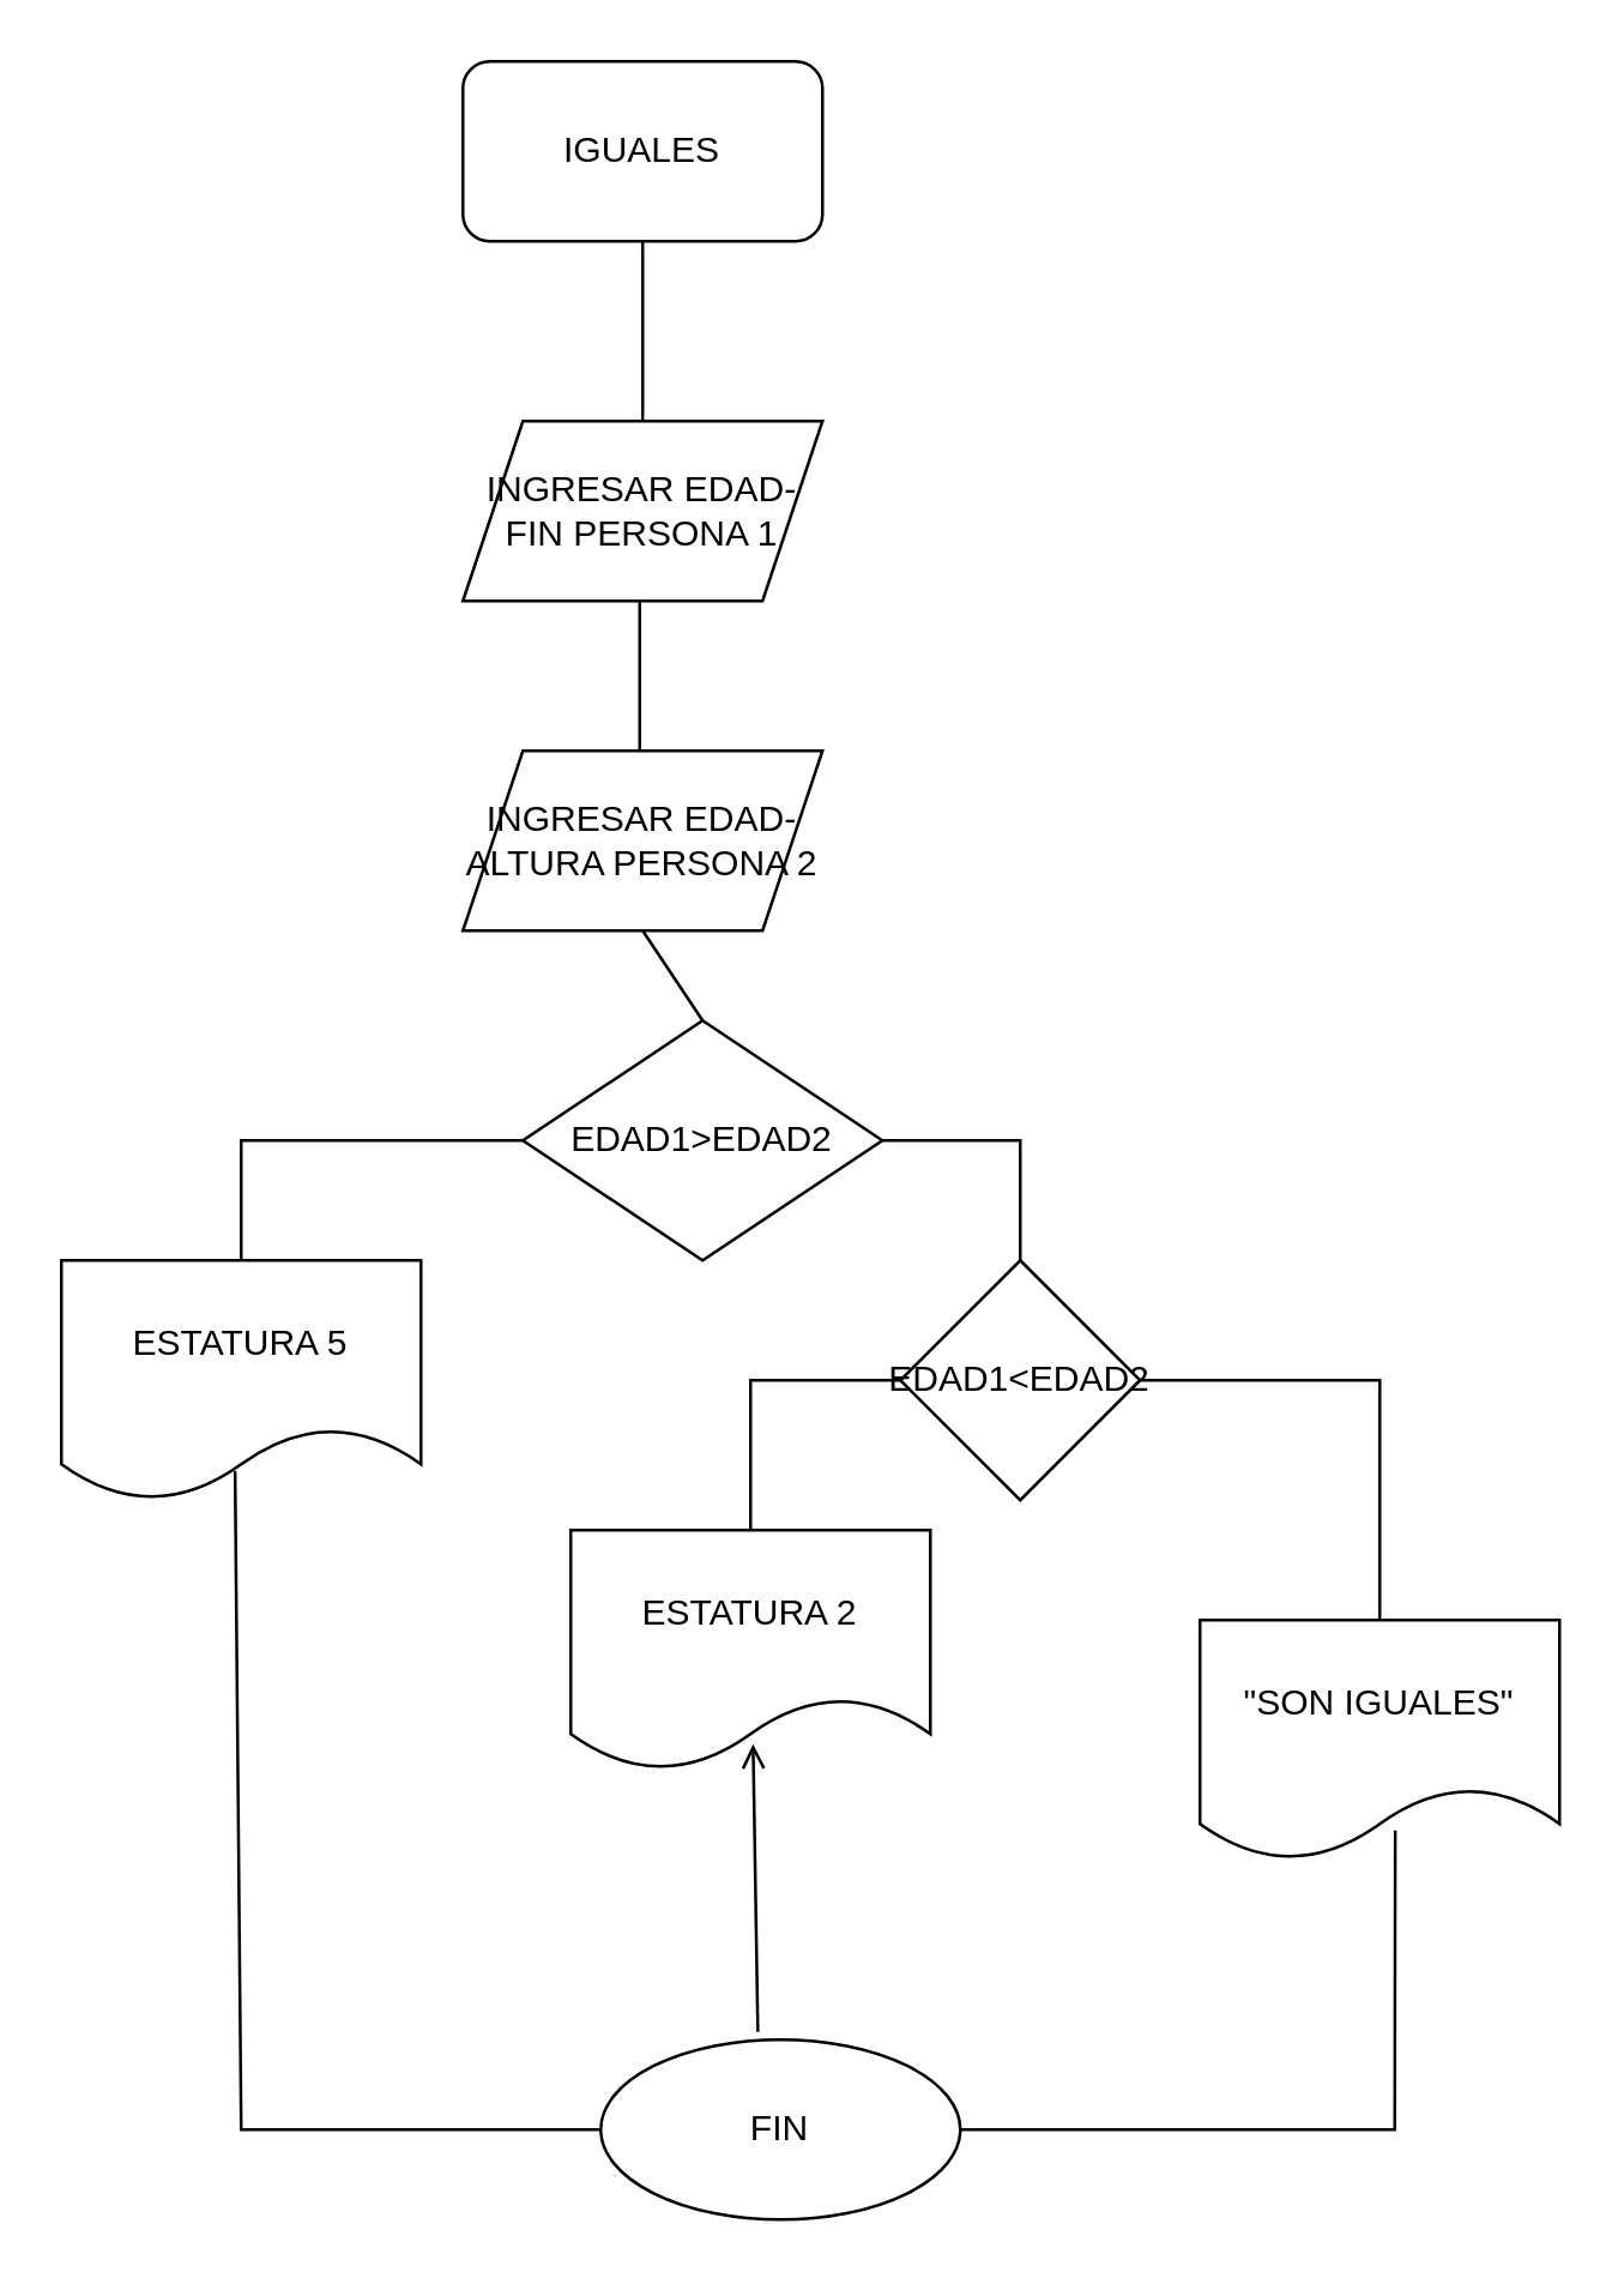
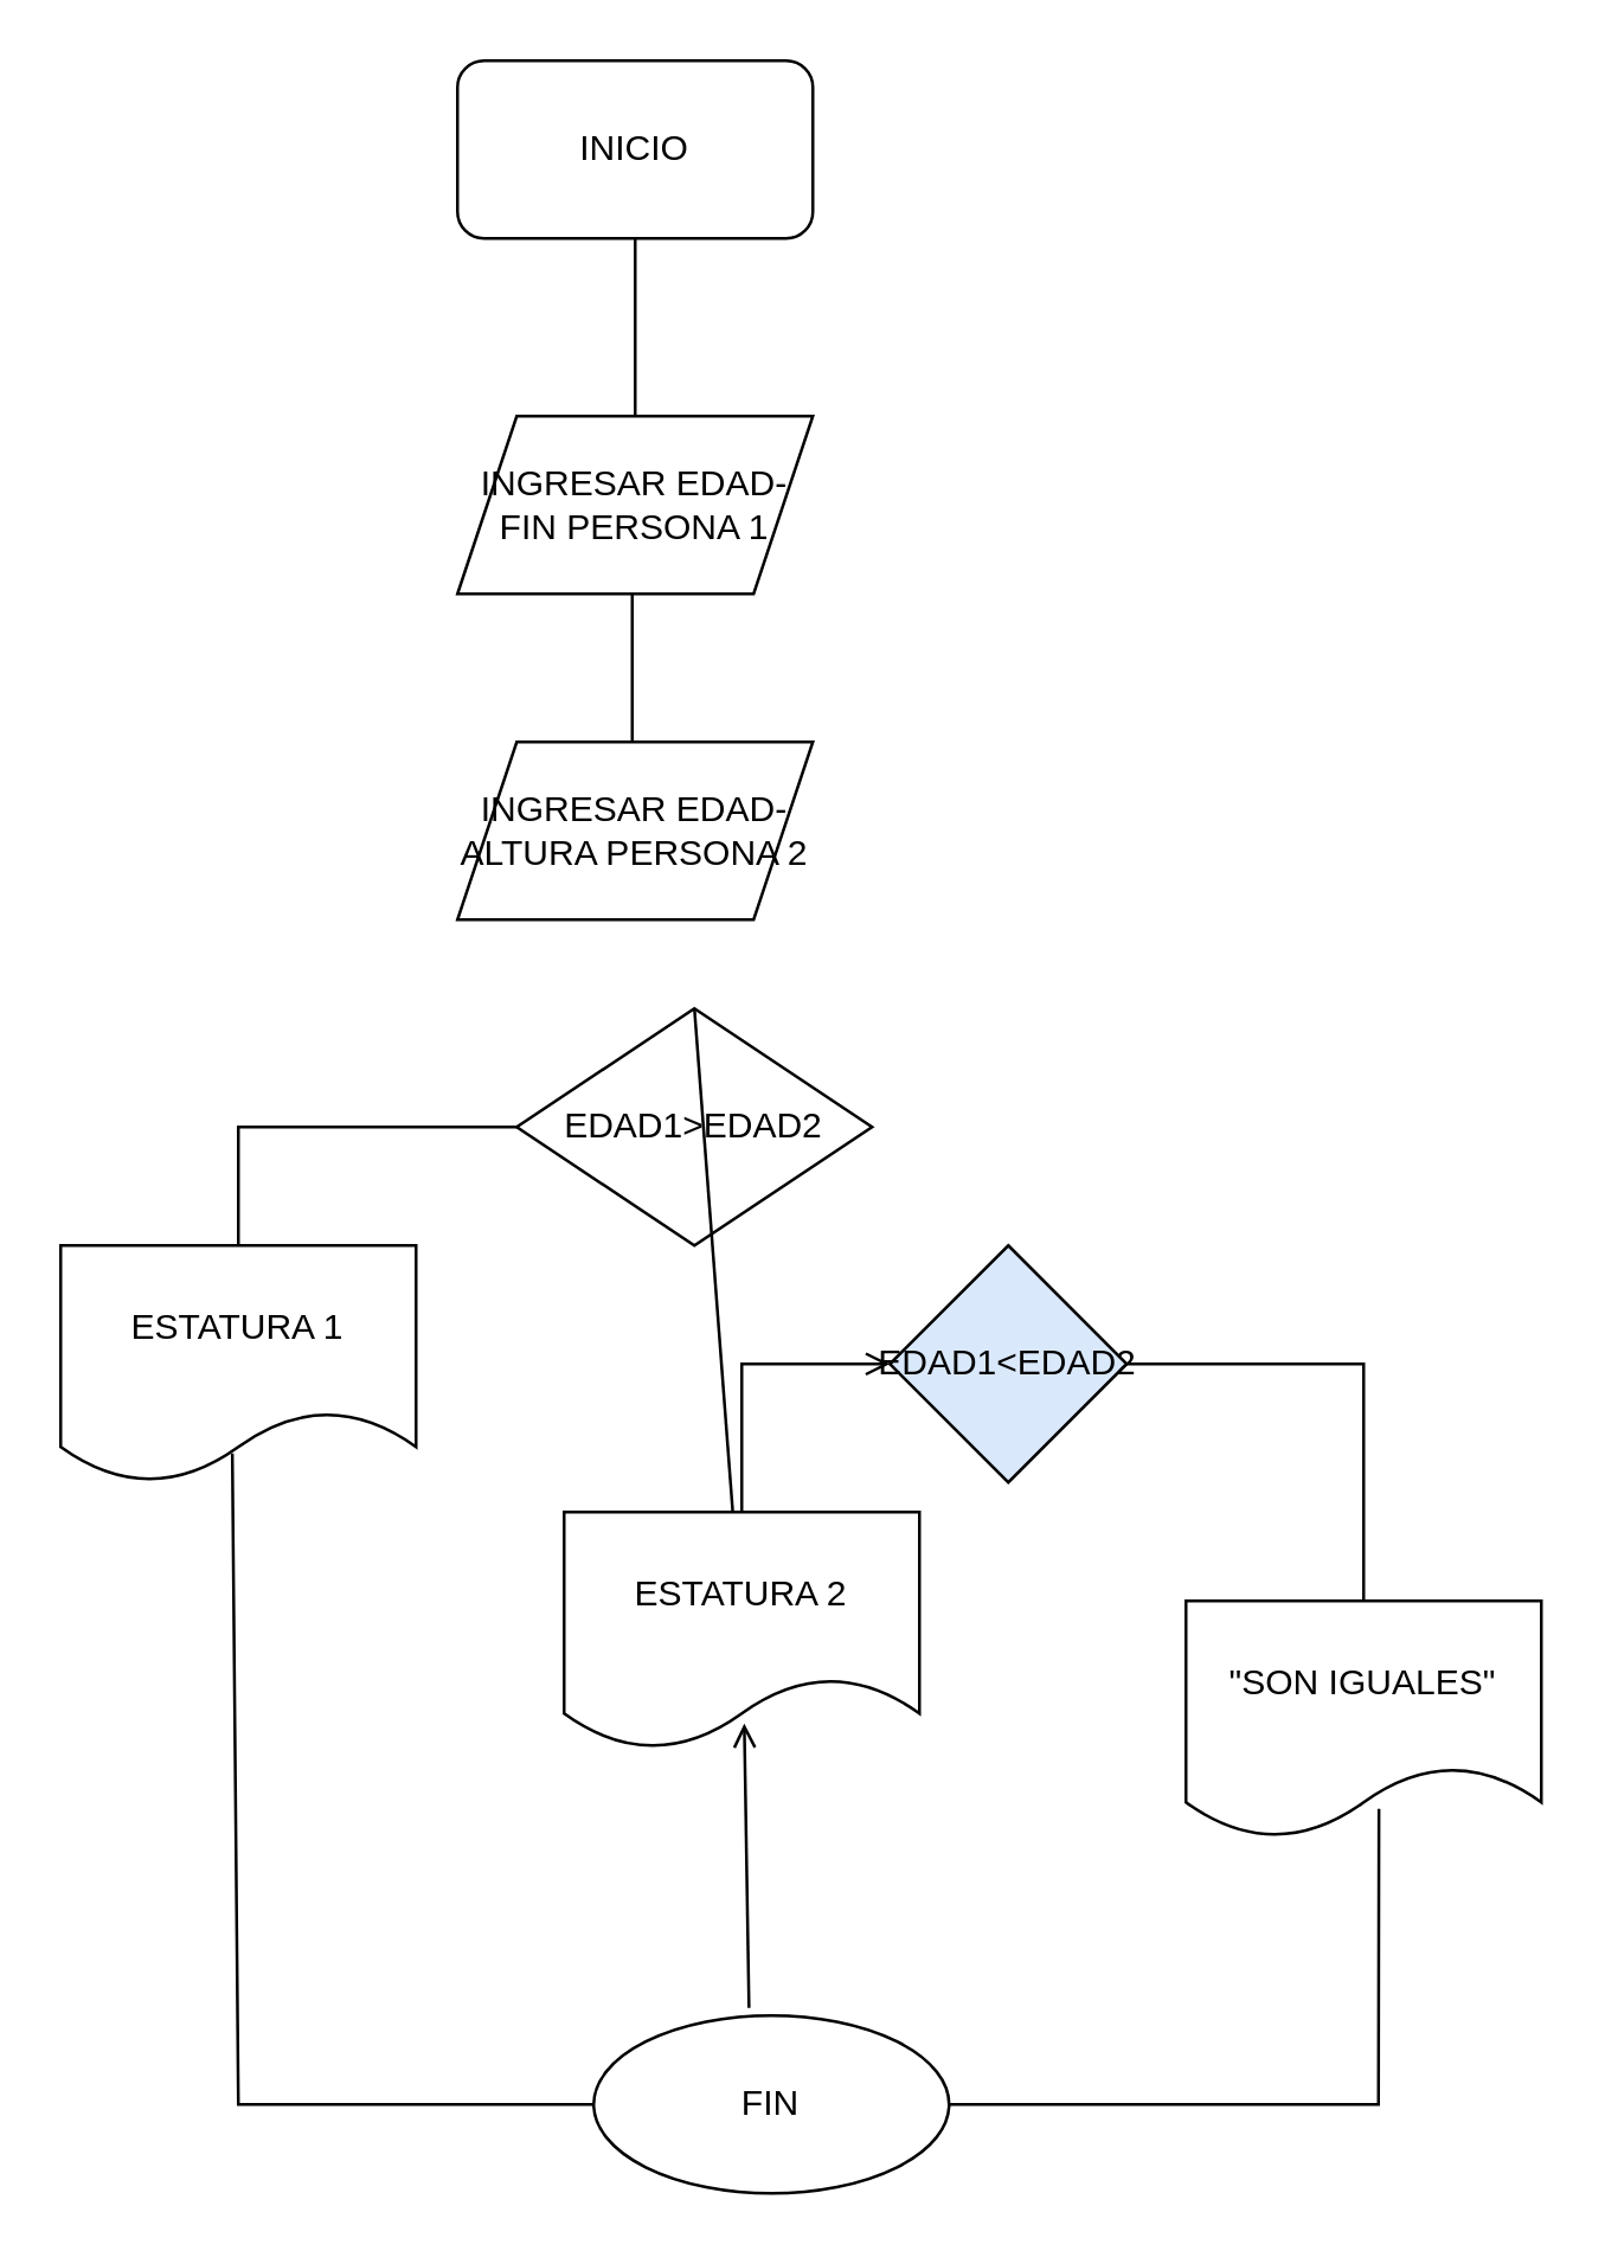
  <mxCell id="0" />
  <mxCell id="1" parent="0" />
- <mxCell id="2" value="IGUALES" style="rounded=1;whiteSpace=wrap;html=1;" vertex="1" parent="1"><mxGeometry x="154" y="20" width="120" height="60" as="geometry" /></mxCell>
+ <mxCell id="2" value="INICIO" style="rounded=1;whiteSpace=wrap;html=1;" vertex="1" parent="1"><mxGeometry x="154" y="20" width="120" height="60" as="geometry" /></mxCell>
  <mxCell id="3" value="" style="endArrow=none;html=1;rounded=0;entryX=0.5;entryY=1;entryDx=0;entryDy=0;" edge="1" parent="1" target="2"><mxGeometry width="50" height="50" relative="1" as="geometry"><mxPoint x="214" y="140" as="sourcePoint" /><mxPoint x="260" y="110" as="targetPoint" /></mxGeometry></mxCell>
  <mxCell id="4" value="INGRESAR EDAD-FIN PERSONA 1" style="shape=parallelogram;perimeter=parallelogramPerimeter;whiteSpace=wrap;html=1;fixedSize=1;" vertex="1" parent="1"><mxGeometry x="154" y="140" width="120" height="60" as="geometry" /></mxCell>
  <mxCell id="5" value="" style="endArrow=none;html=1;rounded=0;entryX=0.5;entryY=1;entryDx=0;entryDy=0;" edge="1" parent="1"><mxGeometry width="50" height="50" relative="1" as="geometry"><mxPoint x="213" y="260" as="sourcePoint" /><mxPoint x="213" y="200" as="targetPoint" /><Array as="points" /></mxGeometry></mxCell>
  <mxCell id="6" value="INGRESAR EDAD-ALTURA PERSONA 2" style="shape=parallelogram;perimeter=parallelogramPerimeter;whiteSpace=wrap;html=1;fixedSize=1;" vertex="1" parent="1"><mxGeometry x="154" y="250" width="120" height="60" as="geometry" /></mxCell>
  <mxCell id="7" value="EDAD1&amp;gt;EDAD2" style="rhombus;whiteSpace=wrap;html=1;" vertex="1" parent="1"><mxGeometry x="174" y="340" width="120" height="80" as="geometry" /></mxCell>
- <mxCell id="8" value="" style="endArrow=none;html=1;rounded=0;entryX=0.5;entryY=1;entryDx=0;entryDy=0;exitX=0.5;exitY=0;exitDx=0;exitDy=0;" edge="1" parent="1" source="7" target="6"><mxGeometry width="50" height="50" relative="1" as="geometry"><mxPoint x="60" y="390" as="sourcePoint" /><mxPoint x="110" y="340" as="targetPoint" /></mxGeometry></mxCell>
- <mxCell id="9" value="ESTATURA 5" style="shape=document;whiteSpace=wrap;html=1;boundedLbl=1;" vertex="1" parent="1"><mxGeometry x="20" y="420" width="120" height="80" as="geometry" /></mxCell>
+ <mxCell id="8" value="" style="endArrow=none;html=1;rounded=0;exitX=0.5;exitY=0;exitDx=0;exitDy=0;" edge="1" parent="1" source="7" target="13"><mxGeometry width="50" height="50" relative="1" as="geometry"><mxPoint x="60" y="390" as="sourcePoint" /><mxPoint x="110" y="340" as="targetPoint" /></mxGeometry></mxCell>
+ <mxCell id="9" value="ESTATURA 1" style="shape=document;whiteSpace=wrap;html=1;boundedLbl=1;" vertex="1" parent="1"><mxGeometry x="20" y="420" width="120" height="80" as="geometry" /></mxCell>
  <mxCell id="10" value="" style="endArrow=none;html=1;rounded=0;exitX=0.5;exitY=0;exitDx=0;exitDy=0;entryX=0;entryY=0.5;entryDx=0;entryDy=0;" edge="1" parent="1" source="9" target="7"><mxGeometry width="50" height="50" relative="1" as="geometry"><mxPoint x="60" y="400" as="sourcePoint" /><mxPoint x="110" y="350" as="targetPoint" /><Array as="points"><mxPoint x="80" y="380" /></Array></mxGeometry></mxCell>
- <mxCell id="11" value="EDAD1&amp;lt;EDAD2" style="rhombus;whiteSpace=wrap;html=1;" vertex="1" parent="1"><mxGeometry x="300" y="420" width="80" height="80" as="geometry" /></mxCell>
- <mxCell id="12" value="" style="endArrow=none;html=1;rounded=0;exitX=1;exitY=0.5;exitDx=0;exitDy=0;entryX=0.5;entryY=0;entryDx=0;entryDy=0;" edge="1" parent="1" source="7" target="11"><mxGeometry width="50" height="50" relative="1" as="geometry"><mxPoint x="320" y="400" as="sourcePoint" /><mxPoint x="370" y="350" as="targetPoint" /><Array as="points"><mxPoint x="340" y="380" /></Array></mxGeometry></mxCell>
+ <mxCell id="11" value="EDAD1&amp;lt;EDAD2" style="rhombus;whiteSpace=wrap;html=1;fillColor=#dae8fc;" vertex="1" parent="1"><mxGeometry x="300" y="420" width="80" height="80" as="geometry" /></mxCell>
  <mxCell id="13" value="ESTATURA 2" style="shape=document;whiteSpace=wrap;html=1;boundedLbl=1;" vertex="1" parent="1"><mxGeometry x="190" y="510" width="120" height="80" as="geometry" /></mxCell>
- <mxCell id="14" value="" style="endArrow=none;html=1;rounded=0;entryX=0;entryY=0.5;entryDx=0;entryDy=0;exitX=0.5;exitY=0;exitDx=0;exitDy=0;" edge="1" parent="1" source="13" target="11"><mxGeometry width="50" height="50" relative="1" as="geometry"><mxPoint x="240" y="500" as="sourcePoint" /><mxPoint x="280" y="450" as="targetPoint" /><Array as="points"><mxPoint x="250" y="460" /></Array></mxGeometry></mxCell>
+ <mxCell id="14" value="" style="endArrow=open;html=1;rounded=0;entryX=0;entryY=0.5;entryDx=0;entryDy=0;exitX=0.5;exitY=0;exitDx=0;exitDy=0;" edge="1" parent="1" source="13" target="11"><mxGeometry width="50" height="50" relative="1" as="geometry"><mxPoint x="240" y="500" as="sourcePoint" /><mxPoint x="280" y="450" as="targetPoint" /><Array as="points"><mxPoint x="250" y="460" /></Array></mxGeometry></mxCell>
  <mxCell id="15" value="&quot;SON IGUALES&quot;" style="shape=document;whiteSpace=wrap;html=1;boundedLbl=1;" vertex="1" parent="1"><mxGeometry x="400" y="540" width="120" height="80" as="geometry" /></mxCell>
  <mxCell id="16" value="" style="endArrow=none;html=1;rounded=0;exitX=1;exitY=0.5;exitDx=0;exitDy=0;entryX=0.5;entryY=0;entryDx=0;entryDy=0;" edge="1" parent="1" source="11" target="15"><mxGeometry width="50" height="50" relative="1" as="geometry"><mxPoint x="460" y="520" as="sourcePoint" /><mxPoint x="510" y="470" as="targetPoint" /><Array as="points"><mxPoint x="460" y="460" /></Array></mxGeometry></mxCell>
  <mxCell id="17" value="FIN" style="ellipse;whiteSpace=wrap;html=1;" vertex="1" parent="1"><mxGeometry x="200" y="680" width="120" height="60" as="geometry" /></mxCell>
  <mxCell id="18" value="" style="endArrow=none;html=1;rounded=0;entryX=0.483;entryY=0.877;entryDx=0;entryDy=0;entryPerimeter=0;exitX=0;exitY=0.5;exitDx=0;exitDy=0;" edge="1" parent="1" source="17" target="9"><mxGeometry width="50" height="50" relative="1" as="geometry"><mxPoint x="-20" y="580" as="sourcePoint" /><mxPoint x="30" y="530" as="targetPoint" /><Array as="points"><mxPoint x="80" y="710" /></Array></mxGeometry></mxCell>
  <mxCell id="19" value="" style="endArrow=open;html=1;rounded=0;entryX=0.507;entryY=0.892;entryDx=0;entryDy=0;entryPerimeter=0;exitX=0.437;exitY=-0.043;exitDx=0;exitDy=0;exitPerimeter=0;" edge="1" parent="1" source="17" target="13"><mxGeometry width="50" height="50" relative="1" as="geometry"><mxPoint x="250" y="670" as="sourcePoint" /><mxPoint x="285" y="610" as="targetPoint" /></mxGeometry></mxCell>
  <mxCell id="20" value="" style="endArrow=none;html=1;rounded=0;entryX=0.543;entryY=0.877;entryDx=0;entryDy=0;entryPerimeter=0;exitX=1;exitY=0.5;exitDx=0;exitDy=0;" edge="1" parent="1" source="17" target="15"><mxGeometry width="50" height="50" relative="1" as="geometry"><mxPoint x="360" y="730" as="sourcePoint" /><mxPoint x="410" y="680" as="targetPoint" /><Array as="points"><mxPoint x="465" y="710" /></Array></mxGeometry></mxCell>
